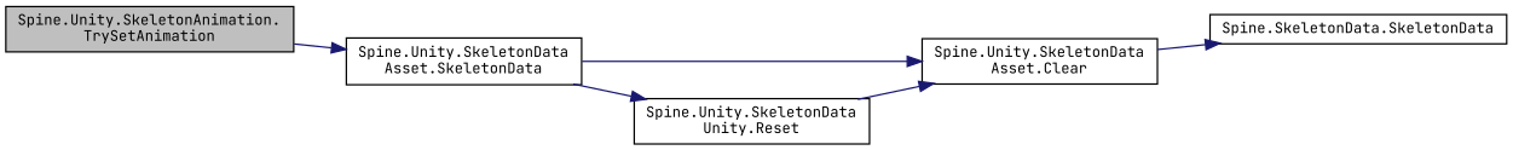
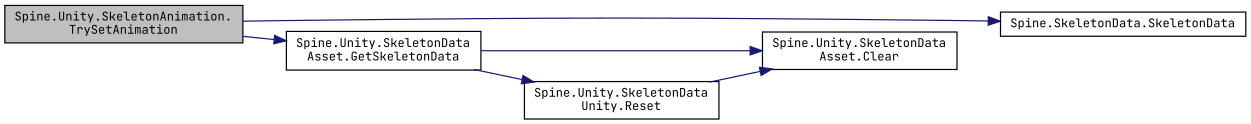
  digraph {
    fontname="JetBrains Mono"
    rankdir=LR
    node [color=black fillcolor=white fontname="JetBrains Mono" fontsize=10 shape=record style=filled]
    edge [color=midnightblue fontname="JetBrains Mono" fontsize=10 labelfontname=Helvetica labelfontsize=10 style=solid]
    n1 [fillcolor=grey75 fontcolor=black height=0.2 label="Spine.Unity.SkeletonAnimation.\lTrySetAnimation" width=0.4]
    n2 [height=0.2 label="Spine.SkeletonData.SkeletonData" width=0.4]
-   n3 [height=0.2 label="Spine.Unity.SkeletonData\lAsset.SkeletonData" width=0.4]
+   n3 [height=0.2 label="Spine.Unity.SkeletonData\lAsset.GetSkeletonData" width=0.4]
    n4 [height=0.2 label="Spine.Unity.SkeletonData\lAsset.Clear" width=0.4]
    n5 [height=0.2 label="Spine.Unity.SkeletonData\lUnity.Reset" width=0.4]
-   n4 -> n2
+   n1 -> n2
    n1 -> n3
    n3 -> n4
    n3 -> n5
    n5 -> n4
  }
